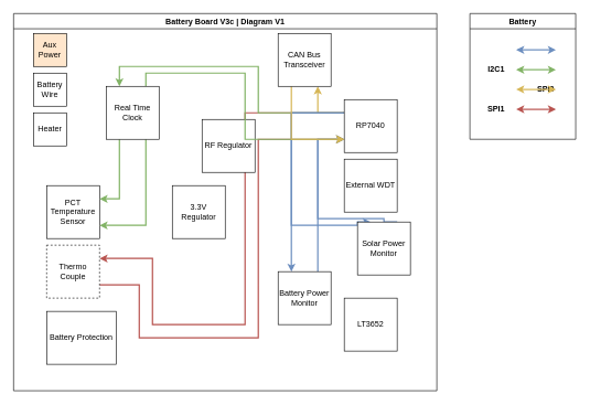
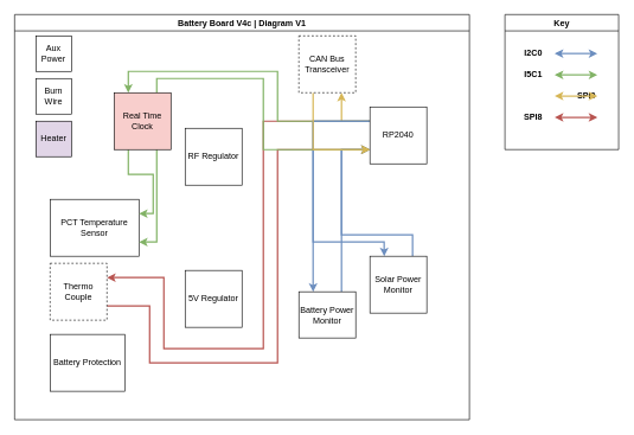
  <mxCell id="0" />
  <mxCell id="1" parent="0" />
- <mxCell id="2" value="Battery Board V3c | Diagram V1" style="swimlane;whiteSpace=wrap;html=1;" vertex="1" parent="1"><mxGeometry x="20" y="20" width="640" height="570" as="geometry" /></mxCell>
+ <mxCell id="2" value="Battery Board V4c | Diagram V1" style="swimlane;whiteSpace=wrap;html=1;" vertex="1" parent="1"><mxGeometry x="20" y="20" width="640" height="570" as="geometry" /></mxCell>
  <mxCell id="3" style="edgeStyle=orthogonalEdgeStyle;rounded=0;orthogonalLoop=1;jettySize=auto;html=1;exitX=0;exitY=0.25;exitDx=0;exitDy=0;entryX=0.75;entryY=1;entryDx=0;entryDy=0;fillColor=#fff2cc;strokeColor=#d6b656;strokeWidth=2;" edge="1" parent="2" source="8" target="26"><mxGeometry relative="1" as="geometry" /></mxCell>
  <mxCell id="4" style="edgeStyle=orthogonalEdgeStyle;rounded=0;orthogonalLoop=1;jettySize=auto;html=1;exitX=0;exitY=0.25;exitDx=0;exitDy=0;entryX=1;entryY=0.25;entryDx=0;entryDy=0;fillColor=#f8cecc;strokeColor=#b85450;strokeWidth=2;" edge="1" parent="2" source="8" target="19"><mxGeometry relative="1" as="geometry"><Array as="points"><mxPoint x="350" y="150" /><mxPoint x="350" y="470" /><mxPoint x="210" y="470" /><mxPoint x="210" y="370" /></Array></mxGeometry></mxCell>
  <mxCell id="5" style="edgeStyle=orthogonalEdgeStyle;rounded=0;orthogonalLoop=1;jettySize=auto;html=1;exitX=0;exitY=0.25;exitDx=0;exitDy=0;entryX=0.25;entryY=0;entryDx=0;entryDy=0;strokeWidth=2;fillColor=#d5e8d4;strokeColor=#82b366;" edge="1" parent="2" source="8" target="24"><mxGeometry relative="1" as="geometry"><Array as="points"><mxPoint x="370" y="150" /><mxPoint x="370" y="80" /><mxPoint x="160" y="80" /></Array></mxGeometry></mxCell>
  <mxCell id="6" style="edgeStyle=orthogonalEdgeStyle;rounded=0;orthogonalLoop=1;jettySize=auto;html=1;exitX=0;exitY=0.25;exitDx=0;exitDy=0;entryX=0.25;entryY=0;entryDx=0;entryDy=0;strokeWidth=2;fillColor=#dae8fc;strokeColor=#6c8ebf;" edge="1" parent="2" source="8" target="12"><mxGeometry relative="1" as="geometry" /></mxCell>
  <mxCell id="7" style="edgeStyle=orthogonalEdgeStyle;rounded=0;orthogonalLoop=1;jettySize=auto;html=1;exitX=0;exitY=0.25;exitDx=0;exitDy=0;entryX=0.25;entryY=0;entryDx=0;entryDy=0;fillColor=#dae8fc;strokeColor=#6c8ebf;strokeWidth=2;" edge="1" parent="2" source="8" target="14"><mxGeometry relative="1" as="geometry"><Array as="points"><mxPoint x="420" y="150" /><mxPoint x="420" y="320" /><mxPoint x="520" y="320" /></Array></mxGeometry></mxCell>
- <mxCell id="8" value="RP7040" style="whiteSpace=wrap;html=1;aspect=fixed;" vertex="1" parent="2"><mxGeometry x="500" y="130" width="80" height="80" as="geometry" /></mxCell>
- <mxCell id="9" value="LT3652" style="whiteSpace=wrap;html=1;aspect=fixed;" vertex="1" parent="2"><mxGeometry x="500" y="430" width="80" height="80" as="geometry" /></mxCell>
+ <mxCell id="8" value="RP2040" style="whiteSpace=wrap;html=1;aspect=fixed;" vertex="1" parent="2"><mxGeometry x="500" y="130" width="80" height="80" as="geometry" /></mxCell>
  <mxCell id="10" value="Battery Protection" style="whiteSpace=wrap;html=1;aspect=fixed;" vertex="1" parent="2"><mxGeometry x="50" y="450" width="105" height="80" as="geometry" /></mxCell>
  <mxCell id="11" style="edgeStyle=orthogonalEdgeStyle;rounded=0;orthogonalLoop=1;jettySize=auto;html=1;exitX=0.75;exitY=0;exitDx=0;exitDy=0;entryX=0;entryY=0.75;entryDx=0;entryDy=0;fillColor=#dae8fc;strokeColor=#6c8ebf;strokeWidth=2;" edge="1" parent="2" source="12" target="8"><mxGeometry relative="1" as="geometry" /></mxCell>
- <mxCell id="12" value="Battery Power Monitor" style="whiteSpace=wrap;html=1;aspect=fixed;" vertex="1" parent="2"><mxGeometry x="400" y="390" width="80" height="80" as="geometry" /></mxCell>
+ <mxCell id="12" value="Battery Power Monitor" style="whiteSpace=wrap;html=1;aspect=fixed;" vertex="1" parent="2"><mxGeometry x="400" y="390" width="80" height="65" as="geometry" /></mxCell>
  <mxCell id="13" style="edgeStyle=orthogonalEdgeStyle;rounded=0;orthogonalLoop=1;jettySize=auto;html=1;exitX=0.75;exitY=0;exitDx=0;exitDy=0;entryX=0;entryY=0.75;entryDx=0;entryDy=0;fillColor=#dae8fc;strokeColor=#6c8ebf;strokeWidth=2;" edge="1" parent="2" source="14" target="8"><mxGeometry relative="1" as="geometry"><Array as="points"><mxPoint x="560" y="310" /><mxPoint x="460" y="310" /><mxPoint x="460" y="190" /></Array></mxGeometry></mxCell>
- <mxCell id="14" value="Solar Power Monitor" style="whiteSpace=wrap;html=1;aspect=fixed;" vertex="1" parent="2"><mxGeometry x="520" y="315" width="80" height="80" as="geometry" /></mxCell>
- <mxCell id="15" value="RF Regulator" style="whiteSpace=wrap;html=1;aspect=fixed;" vertex="1" parent="2"><mxGeometry x="285" y="160" width="80" height="80" as="geometry" /></mxCell>
- <mxCell id="16" value="3.3V Regulator" style="whiteSpace=wrap;html=1;aspect=fixed;" vertex="1" parent="2"><mxGeometry x="240" y="260" width="80" height="80" as="geometry" /></mxCell>
+ <mxCell id="14" value="Solar Power Monitor" style="whiteSpace=wrap;html=1;aspect=fixed;" vertex="1" parent="2"><mxGeometry x="500" y="340" width="80" height="80" as="geometry" /></mxCell>
+ <mxCell id="15" value="RF Regulator" style="whiteSpace=wrap;html=1;aspect=fixed;" vertex="1" parent="2"><mxGeometry x="240" y="160" width="80" height="80" as="geometry" /></mxCell>
+ <mxCell id="17" value="5V Regulator" style="whiteSpace=wrap;html=1;aspect=fixed;" vertex="1" parent="2"><mxGeometry x="240" y="360" width="80" height="80" as="geometry" /></mxCell>
  <mxCell id="18" style="edgeStyle=orthogonalEdgeStyle;rounded=0;orthogonalLoop=1;jettySize=auto;html=1;exitX=1;exitY=0.75;exitDx=0;exitDy=0;entryX=0;entryY=0.75;entryDx=0;entryDy=0;strokeWidth=2;fillColor=#f8cecc;strokeColor=#b85450;" edge="1" parent="2" source="19" target="8"><mxGeometry relative="1" as="geometry"><Array as="points"><mxPoint x="190" y="410" /><mxPoint x="190" y="490" /><mxPoint x="370" y="490" /><mxPoint x="370" y="190" /></Array></mxGeometry></mxCell>
  <mxCell id="19" value="Thermo Couple" style="whiteSpace=wrap;html=1;aspect=fixed;dashed=1;" vertex="1" parent="2"><mxGeometry x="50" y="350" width="80" height="80" as="geometry" /></mxCell>
- <mxCell id="20" value="PCT Temperature Sensor" style="whiteSpace=wrap;html=1;aspect=fixed;" vertex="1" parent="2"><mxGeometry x="50" y="260" width="80" height="80" as="geometry" /></mxCell>
+ <mxCell id="20" value="PCT Temperature Sensor" style="whiteSpace=wrap;html=1;aspect=fixed;" vertex="1" parent="2"><mxGeometry x="50" y="260" width="125" height="80" as="geometry" /></mxCell>
  <mxCell id="21" style="edgeStyle=orthogonalEdgeStyle;rounded=0;orthogonalLoop=1;jettySize=auto;html=1;exitX=0.75;exitY=0;exitDx=0;exitDy=0;entryX=0;entryY=0.75;entryDx=0;entryDy=0;fillColor=#d5e8d4;strokeColor=#82b366;strokeWidth=2;" edge="1" parent="2" source="24" target="8"><mxGeometry relative="1" as="geometry"><Array as="points"><mxPoint x="200" y="90" /><mxPoint x="350" y="90" /><mxPoint x="350" y="190" /></Array></mxGeometry></mxCell>
  <mxCell id="22" style="edgeStyle=orthogonalEdgeStyle;rounded=0;orthogonalLoop=1;jettySize=auto;html=1;exitX=0.25;exitY=1;exitDx=0;exitDy=0;entryX=1;entryY=0.25;entryDx=0;entryDy=0;fillColor=#d5e8d4;strokeColor=#82b366;strokeWidth=2;" edge="1" parent="2" source="24" target="20"><mxGeometry relative="1" as="geometry" /></mxCell>
  <mxCell id="23" style="edgeStyle=orthogonalEdgeStyle;rounded=0;orthogonalLoop=1;jettySize=auto;html=1;exitX=0.75;exitY=1;exitDx=0;exitDy=0;entryX=1;entryY=0.75;entryDx=0;entryDy=0;fillColor=#d5e8d4;strokeColor=#82b366;strokeWidth=2;" edge="1" parent="2" source="24" target="20"><mxGeometry relative="1" as="geometry" /></mxCell>
- <mxCell id="24" value="Real Time Clock" style="whiteSpace=wrap;html=1;aspect=fixed;" vertex="1" parent="2"><mxGeometry x="140" y="110" width="80" height="80" as="geometry" /></mxCell>
+ <mxCell id="24" value="Real Time Clock" style="whiteSpace=wrap;html=1;aspect=fixed;fillColor=#f8cecc;" vertex="1" parent="2"><mxGeometry x="140" y="110" width="80" height="80" as="geometry" /></mxCell>
  <mxCell id="25" style="edgeStyle=orthogonalEdgeStyle;rounded=0;orthogonalLoop=1;jettySize=auto;html=1;exitX=0.25;exitY=1;exitDx=0;exitDy=0;entryX=0;entryY=0.75;entryDx=0;entryDy=0;fillColor=#fff2cc;strokeColor=#d6b656;strokeWidth=2;" edge="1" parent="2" source="26" target="8"><mxGeometry relative="1" as="geometry" /></mxCell>
- <mxCell id="26" value="CAN Bus Transceiver" style="whiteSpace=wrap;html=1;aspect=fixed;" vertex="1" parent="2"><mxGeometry x="400" y="30" width="80" height="80" as="geometry" /></mxCell>
- <mxCell id="27" value="External WDT" style="whiteSpace=wrap;html=1;aspect=fixed;" vertex="1" parent="2"><mxGeometry x="500" y="220" width="80" height="80" as="geometry" /></mxCell>
- <mxCell id="28" value="Battery Wire" style="whiteSpace=wrap;html=1;aspect=fixed;" vertex="1" parent="2"><mxGeometry x="30" y="90" width="50" height="50" as="geometry" /></mxCell>
- <mxCell id="29" value="Heater" style="whiteSpace=wrap;html=1;aspect=fixed;" vertex="1" parent="2"><mxGeometry x="30" y="150" width="50" height="50" as="geometry" /></mxCell>
- <mxCell id="30" value="Aux Power" style="whiteSpace=wrap;html=1;aspect=fixed;fillColor=#ffe6cc;" vertex="1" parent="2"><mxGeometry x="30" y="30" width="50" height="50" as="geometry" /></mxCell>
- <mxCell id="31" value="Battery" style="swimlane;whiteSpace=wrap;html=1;" vertex="1" parent="1"><mxGeometry x="710" y="20" width="160" height="190" as="geometry" /></mxCell>
+ <mxCell id="26" value="CAN Bus Transceiver" style="whiteSpace=wrap;html=1;aspect=fixed;dashed=1;" vertex="1" parent="2"><mxGeometry x="400" y="30" width="80" height="80" as="geometry" /></mxCell>
+ <mxCell id="28" value="Burn Wire" style="whiteSpace=wrap;html=1;aspect=fixed;" vertex="1" parent="2"><mxGeometry x="30" y="90" width="50" height="50" as="geometry" /></mxCell>
+ <mxCell id="29" value="Heater" style="whiteSpace=wrap;html=1;aspect=fixed;fillColor=#e1d5e7;" vertex="1" parent="2"><mxGeometry x="30" y="150" width="50" height="50" as="geometry" /></mxCell>
+ <mxCell id="30" value="Aux Power" style="whiteSpace=wrap;html=1;aspect=fixed;" vertex="1" parent="2"><mxGeometry x="30" y="30" width="50" height="50" as="geometry" /></mxCell>
+ <mxCell id="31" value="Key" style="swimlane;whiteSpace=wrap;html=1;" vertex="1" parent="1"><mxGeometry x="710" y="20" width="160" height="190" as="geometry" /></mxCell>
+ <mxCell id="32" value="&lt;b&gt;I2C0&lt;/b&gt;" style="text;html=1;align=center;verticalAlign=middle;whiteSpace=wrap;rounded=0;" vertex="1" parent="31"><mxGeometry x="10" y="40" width="60" height="30" as="geometry" /></mxCell>
  <mxCell id="33" value="&lt;b&gt;SPI0&lt;/b&gt;" style="text;html=1;align=center;verticalAlign=middle;whiteSpace=wrap;rounded=0;" vertex="1" parent="31"><mxGeometry x="85" y="100" width="60" height="30" as="geometry" /></mxCell>
  <mxCell id="34" value="" style="endArrow=classic;startArrow=classic;html=1;rounded=0;fillColor=#dae8fc;strokeColor=#6c8ebf;strokeWidth=2;" edge="1" parent="31"><mxGeometry width="50" height="50" relative="1" as="geometry"><mxPoint x="70" y="54.8" as="sourcePoint" /><mxPoint x="130" y="54.8" as="targetPoint" /></mxGeometry></mxCell>
  <mxCell id="35" value="" style="endArrow=classic;startArrow=classic;html=1;rounded=0;fillColor=#fff2cc;strokeColor=#d6b656;strokeWidth=2;" edge="1" parent="31"><mxGeometry width="50" height="50" relative="1" as="geometry"><mxPoint x="70" y="114.76" as="sourcePoint" /><mxPoint x="130" y="114.76" as="targetPoint" /></mxGeometry></mxCell>
- <mxCell id="36" value="&lt;b&gt;I2C1&lt;/b&gt;" style="text;html=1;align=center;verticalAlign=middle;whiteSpace=wrap;rounded=0;" vertex="1" parent="31"><mxGeometry x="10" y="70" width="60" height="30" as="geometry" /></mxCell>
+ <mxCell id="36" value="&lt;b&gt;I5C1&lt;/b&gt;" style="text;html=1;align=center;verticalAlign=middle;whiteSpace=wrap;rounded=0;" vertex="1" parent="31"><mxGeometry x="10" y="70" width="60" height="30" as="geometry" /></mxCell>
  <mxCell id="37" value="" style="endArrow=classic;startArrow=classic;html=1;rounded=0;fillColor=#d5e8d4;strokeColor=#82b366;strokeWidth=2;" edge="1" parent="31"><mxGeometry width="50" height="50" relative="1" as="geometry"><mxPoint x="70" y="84.8" as="sourcePoint" /><mxPoint x="130" y="84.8" as="targetPoint" /></mxGeometry></mxCell>
- <mxCell id="38" value="&lt;b&gt;SPI1&lt;/b&gt;" style="text;html=1;align=center;verticalAlign=middle;whiteSpace=wrap;rounded=0;" vertex="1" parent="31"><mxGeometry x="10" y="130" width="60" height="30" as="geometry" /></mxCell>
+ <mxCell id="38" value="&lt;b&gt;SPI8&lt;/b&gt;" style="text;html=1;align=center;verticalAlign=middle;whiteSpace=wrap;rounded=0;" vertex="1" parent="31"><mxGeometry x="10" y="130" width="60" height="30" as="geometry" /></mxCell>
  <mxCell id="39" value="" style="endArrow=classic;startArrow=classic;html=1;rounded=0;fillColor=#f8cecc;strokeColor=#b85450;strokeWidth=2;" edge="1" parent="31"><mxGeometry width="50" height="50" relative="1" as="geometry"><mxPoint x="70" y="144.76" as="sourcePoint" /><mxPoint x="130" y="144.76" as="targetPoint" /></mxGeometry></mxCell>
